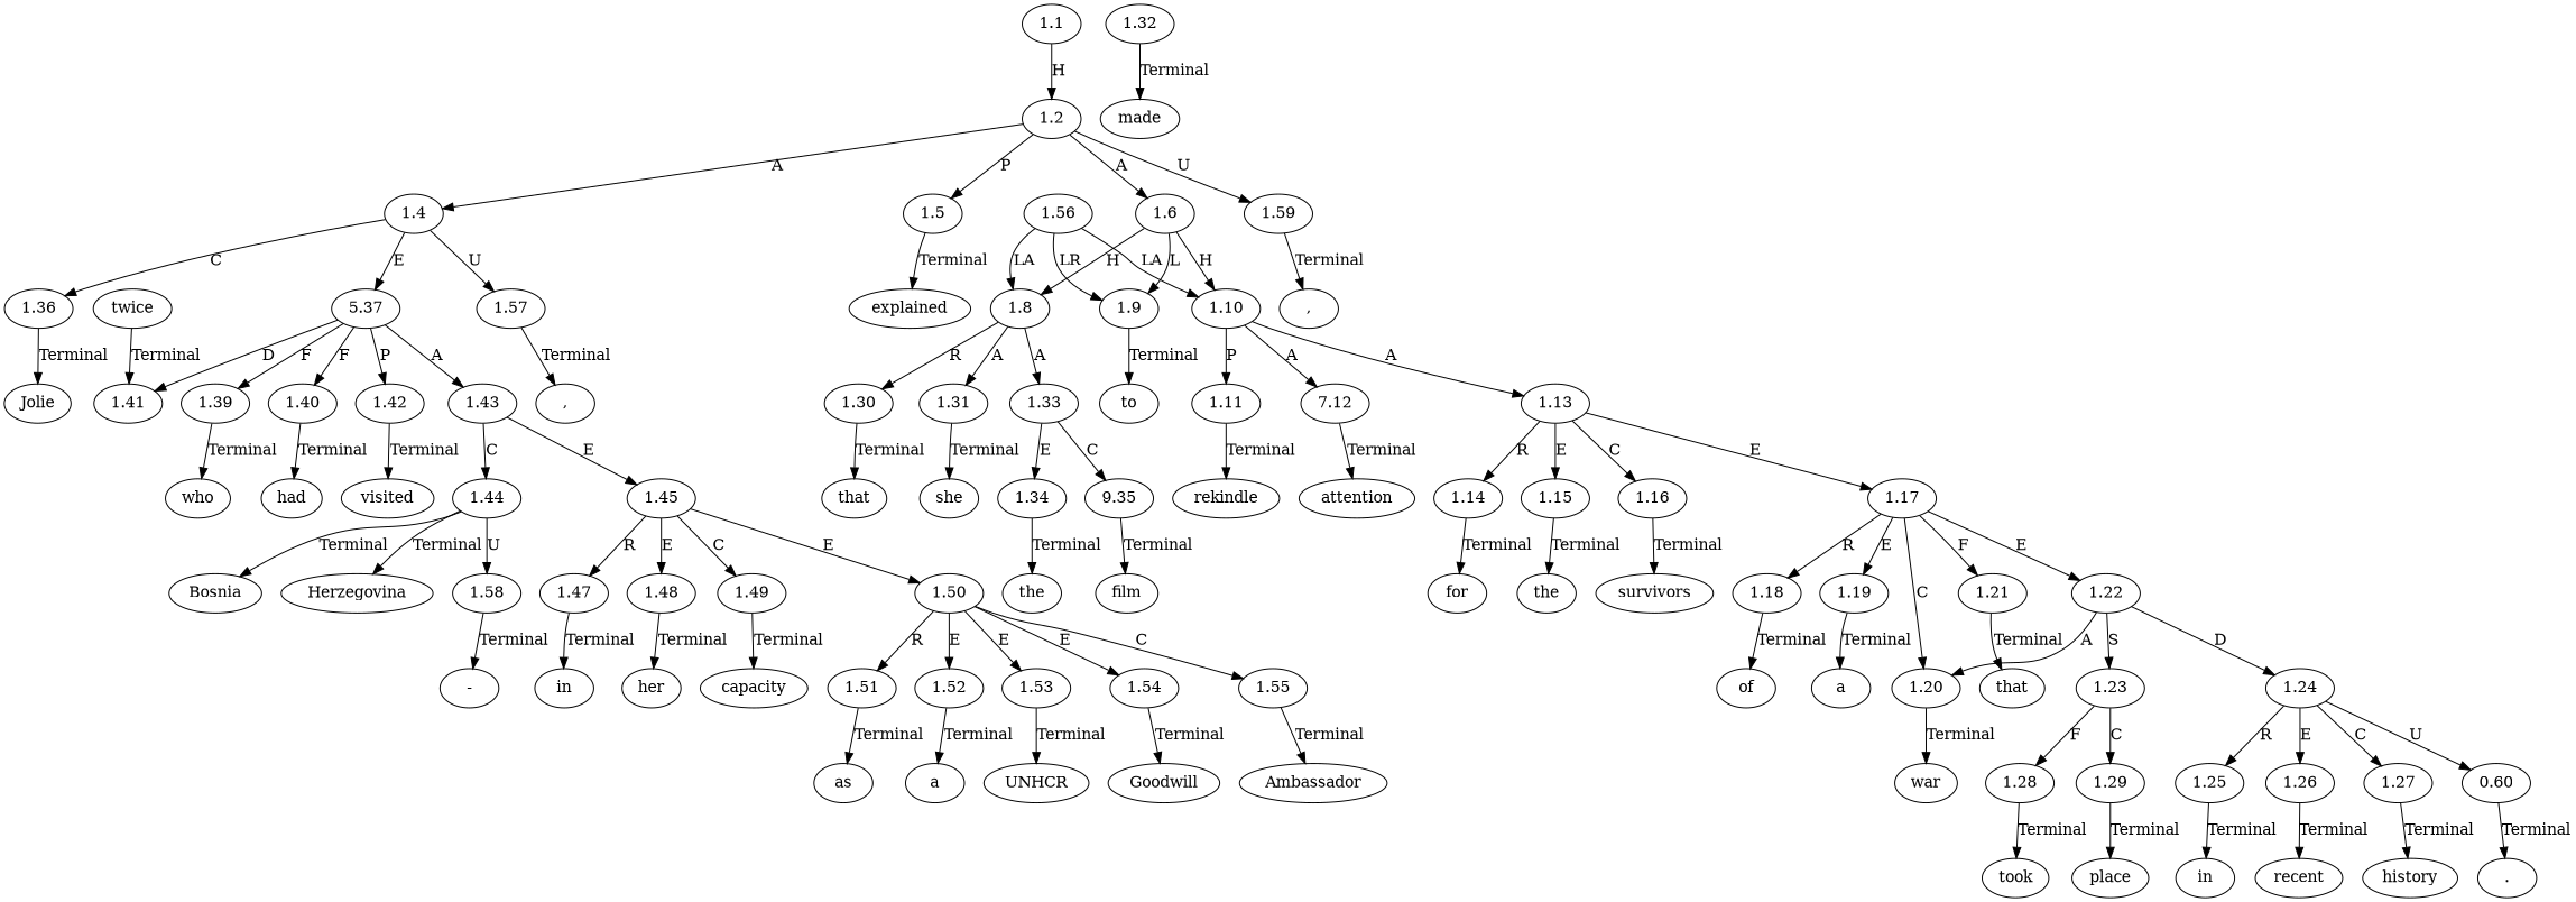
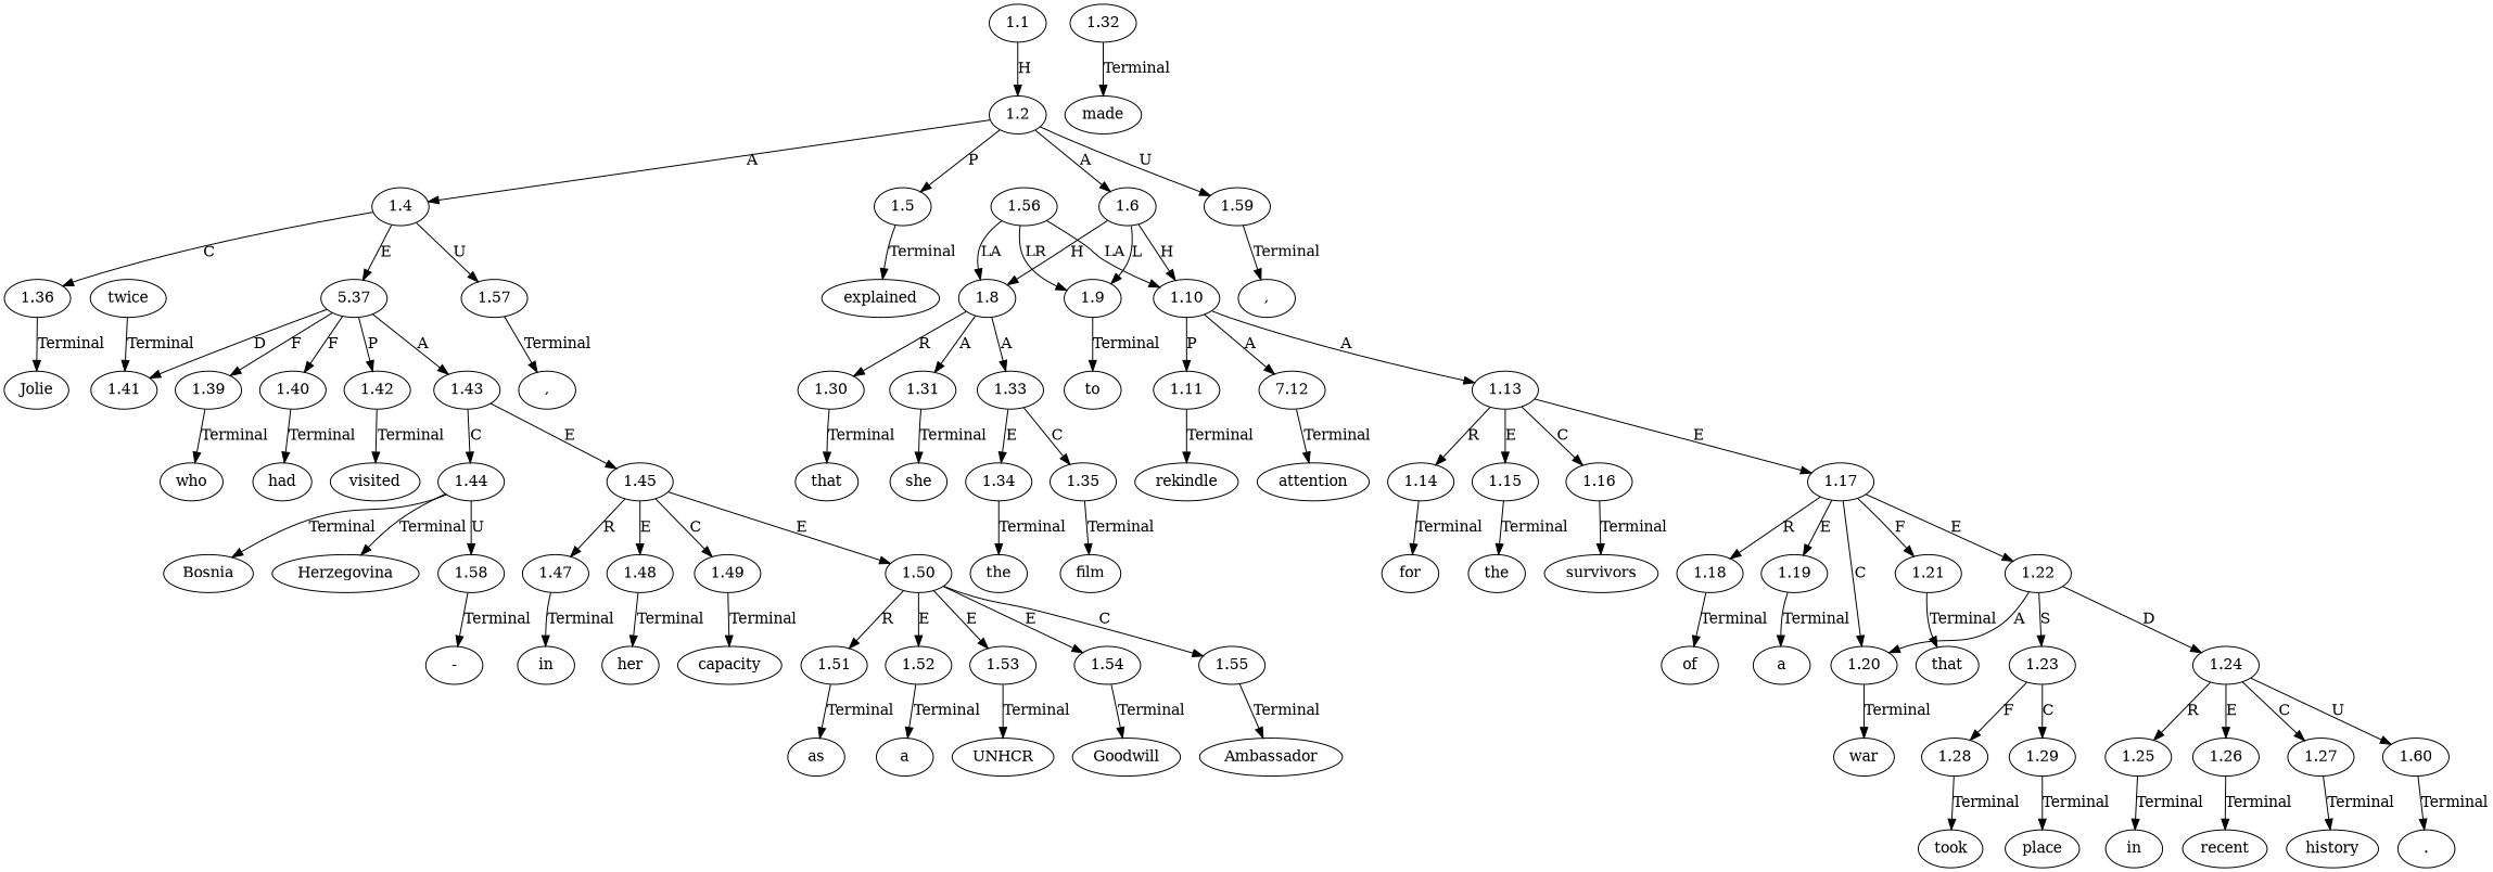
  digraph {
    fontname="DejaVu Serif"
    node [fontname="DejaVu Serif" ordering=out]
    edge [fontname="DejaVu Serif" ordering=out]
    n1 [label=Jolie]
    n2 [label=in]
    n3 [label=her]
    n4 [label=capacity]
    n5 [label=as]
    n6 [label=a]
    n7 [label=UNHCR]
    n8 [label=Goodwill]
    n9 [label=Ambassador]
    n10 [label=","]
    n11 [label=explained]
    n12 [label=","]
    n13 [label=that]
    n14 [label=she]
    n15 [label=made]
    n16 [label=the]
    n17 [label=film]
    n18 [label=to]
    n19 [label=rekindle]
    n20 [label=attention]
    n21 [label=for]
    n22 [label=the]
    n23 [label=who]
    n24 [label=survivors]
    n25 [label=of]
    n26 [label=a]
    n27 [label=war]
    n28 [label=that]
    n29 [label=took]
    n30 [label=place]
    n31 [label=in]
    n32 [label=recent]
    n33 [label=history]
    n34 [label=had]
    n35 [label="."]
    n36 [label=twice]
    n37 [label=1.41]
    n38 [label=visited]
    n39 [label=Bosnia]
    n40 [label="-"]
    n41 [label=Herzegovina]
    n42 [label=1.1]
    n43 [label=1.2]
    n44 [label=1.4]
    n45 [label=1.5]
    n46 [label=1.6]
    n47 [label=1.59]
    n48 [label=1.36]
    n49 [label=5.37]
    n50 [label=1.57]
    n51 [label=1.8]
    n52 [label=1.9]
    n53 [label=1.10]
    n54 [label=1.39]
    n55 [label=1.40]
    n56 [label=1.42]
    n57 [label=1.43]
    n58 [label=1.30]
    n59 [label=1.31]
    n60 [label=1.33]
    n61 [label=1.11]
    n62 [label=7.12]
    n63 [label=1.13]
    n64 [label=1.32]
    n65 [label=1.34]
-   n66 [label=9.35]
+   n66 [label=1.35]
    n67 [label=1.14]
    n68 [label=1.15]
    n69 [label=1.16]
    n70 [label=1.17]
    n71 [label=1.18]
    n72 [label=1.19]
    n73 [label=1.20]
    n74 [label=1.21]
    n75 [label=1.22]
    n76 [label=1.23]
    n77 [label=1.24]
    n78 [label=1.28]
    n79 [label=1.29]
    n80 [label=1.25]
    n81 [label=1.26]
    n82 [label=1.27]
-   n83 [label=0.60]
+   n83 [label=1.60]
    n84 [label=1.44]
    n85 [label=1.45]
    n86 [label=1.58]
    n87 [label=1.47]
    n88 [label=1.48]
    n89 [label=1.49]
    n90 [label=1.50]
    n91 [label=1.51]
    n92 [label=1.52]
    n93 [label=1.53]
    n94 [label=1.54]
    n95 [label=1.55]
    n96 [label=1.56]
    n36 -> n37 [label=Terminal]
    n42 -> n43 [label=H]
    n43 -> n44 [label=A]
    n43 -> n45 [label=P]
    n43 -> n46 [label=A]
    n43 -> n47 [label=U]
    n44 -> n48 [label=C]
    n44 -> n49 [label=E]
    n44 -> n50 [label=U]
    n45 -> n11 [label=Terminal]
    n46 -> n51 [label=H]
    n46 -> n52 [label=L]
    n46 -> n53 [label=H]
    n47 -> n10 [label=Terminal]
    n48 -> n1 [label=Terminal]
    n49 -> n37 [label=D]
    n49 -> n54 [label=F]
    n49 -> n55 [label=F]
    n49 -> n56 [label=P]
    n49 -> n57 [label=A]
    n50 -> n12 [label=Terminal]
    n51 -> n58 [label=R]
    n51 -> n59 [label=A]
    n51 -> n60 [label=A]
    n52 -> n18 [label=Terminal]
    n53 -> n61 [label=P]
    n53 -> n62 [label=A]
    n53 -> n63 [label=A]
    n54 -> n23 [label=Terminal]
    n55 -> n34 [label=Terminal]
    n56 -> n38 [label=Terminal]
    n57 -> n84 [label=C]
    n57 -> n85 [label=E]
    n58 -> n13 [label=Terminal]
    n59 -> n14 [label=Terminal]
    n60 -> n65 [label=E]
    n60 -> n66 [label=C]
    n61 -> n19 [label=Terminal]
    n62 -> n20 [label=Terminal]
    n63 -> n67 [label=R]
    n63 -> n68 [label=E]
    n63 -> n69 [label=C]
    n63 -> n70 [label=E]
    n64 -> n15 [label=Terminal]
    n65 -> n16 [label=Terminal]
    n66 -> n17 [label=Terminal]
    n67 -> n21 [label=Terminal]
    n68 -> n22 [label=Terminal]
    n69 -> n24 [label=Terminal]
    n70 -> n71 [label=R]
    n70 -> n72 [label=E]
    n70 -> n73 [label=C]
    n70 -> n74 [label=F]
    n70 -> n75 [label=E]
    n71 -> n25 [label=Terminal]
    n72 -> n26 [label=Terminal]
    n73 -> n27 [label=Terminal]
    n74 -> n28 [label=Terminal]
    n75 -> n73 [label=A]
    n75 -> n76 [label=S]
    n75 -> n77 [label=D]
    n76 -> n78 [label=F]
    n76 -> n79 [label=C]
    n77 -> n80 [label=R]
    n77 -> n81 [label=E]
    n77 -> n82 [label=C]
    n77 -> n83 [label=U]
    n78 -> n29 [label=Terminal]
    n79 -> n30 [label=Terminal]
    n80 -> n31 [label=Terminal]
    n81 -> n32 [label=Terminal]
    n82 -> n33 [label=Terminal]
    n83 -> n35 [label=Terminal]
    n84 -> n39 [label=Terminal]
    n84 -> n41 [label=Terminal]
    n84 -> n86 [label=U]
    n85 -> n87 [label=R]
    n85 -> n88 [label=E]
    n85 -> n89 [label=C]
    n85 -> n90 [label=E]
    n86 -> n40 [label=Terminal]
    n87 -> n2 [label=Terminal]
    n88 -> n3 [label=Terminal]
    n89 -> n4 [label=Terminal]
    n90 -> n91 [label=R]
    n90 -> n92 [label=E]
    n90 -> n93 [label=E]
    n90 -> n94 [label=E]
    n90 -> n95 [label=C]
    n91 -> n5 [label=Terminal]
    n92 -> n6 [label=Terminal]
    n93 -> n7 [label=Terminal]
    n94 -> n8 [label=Terminal]
    n95 -> n9 [label=Terminal]
    n96 -> n51 [label=LA]
    n96 -> n52 [label=LR]
    n96 -> n53 [label=LA]
  }
